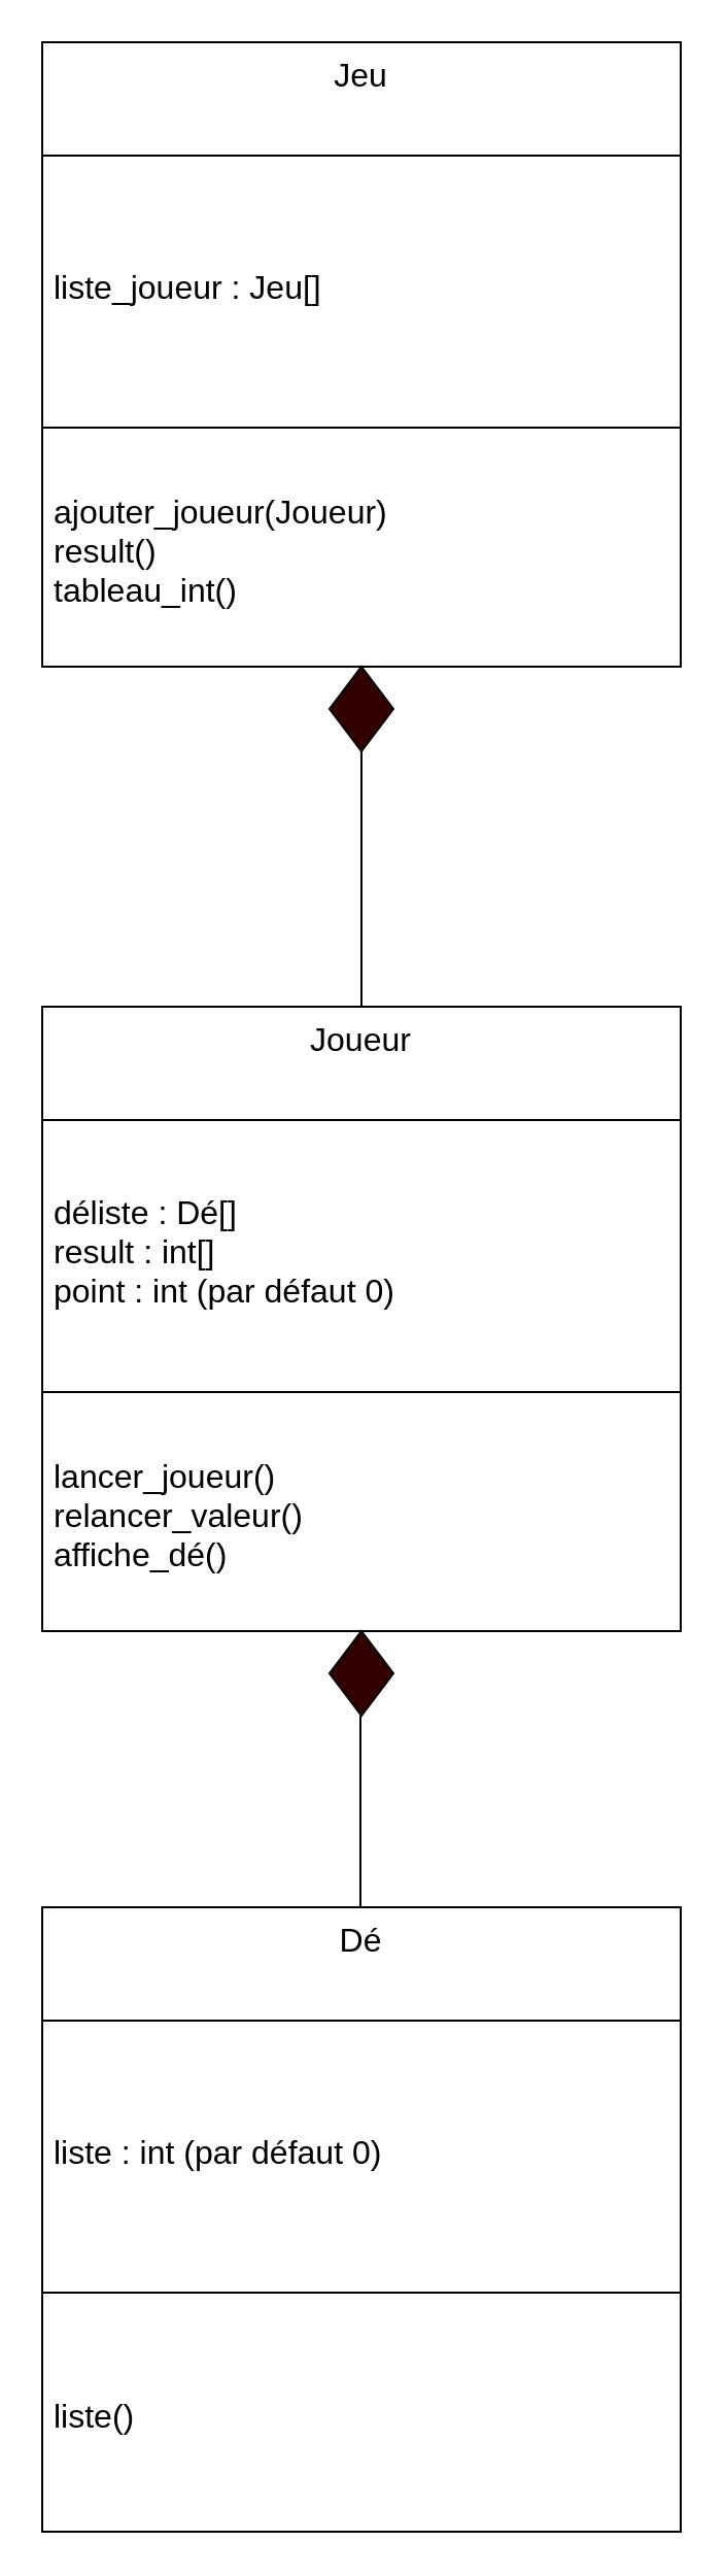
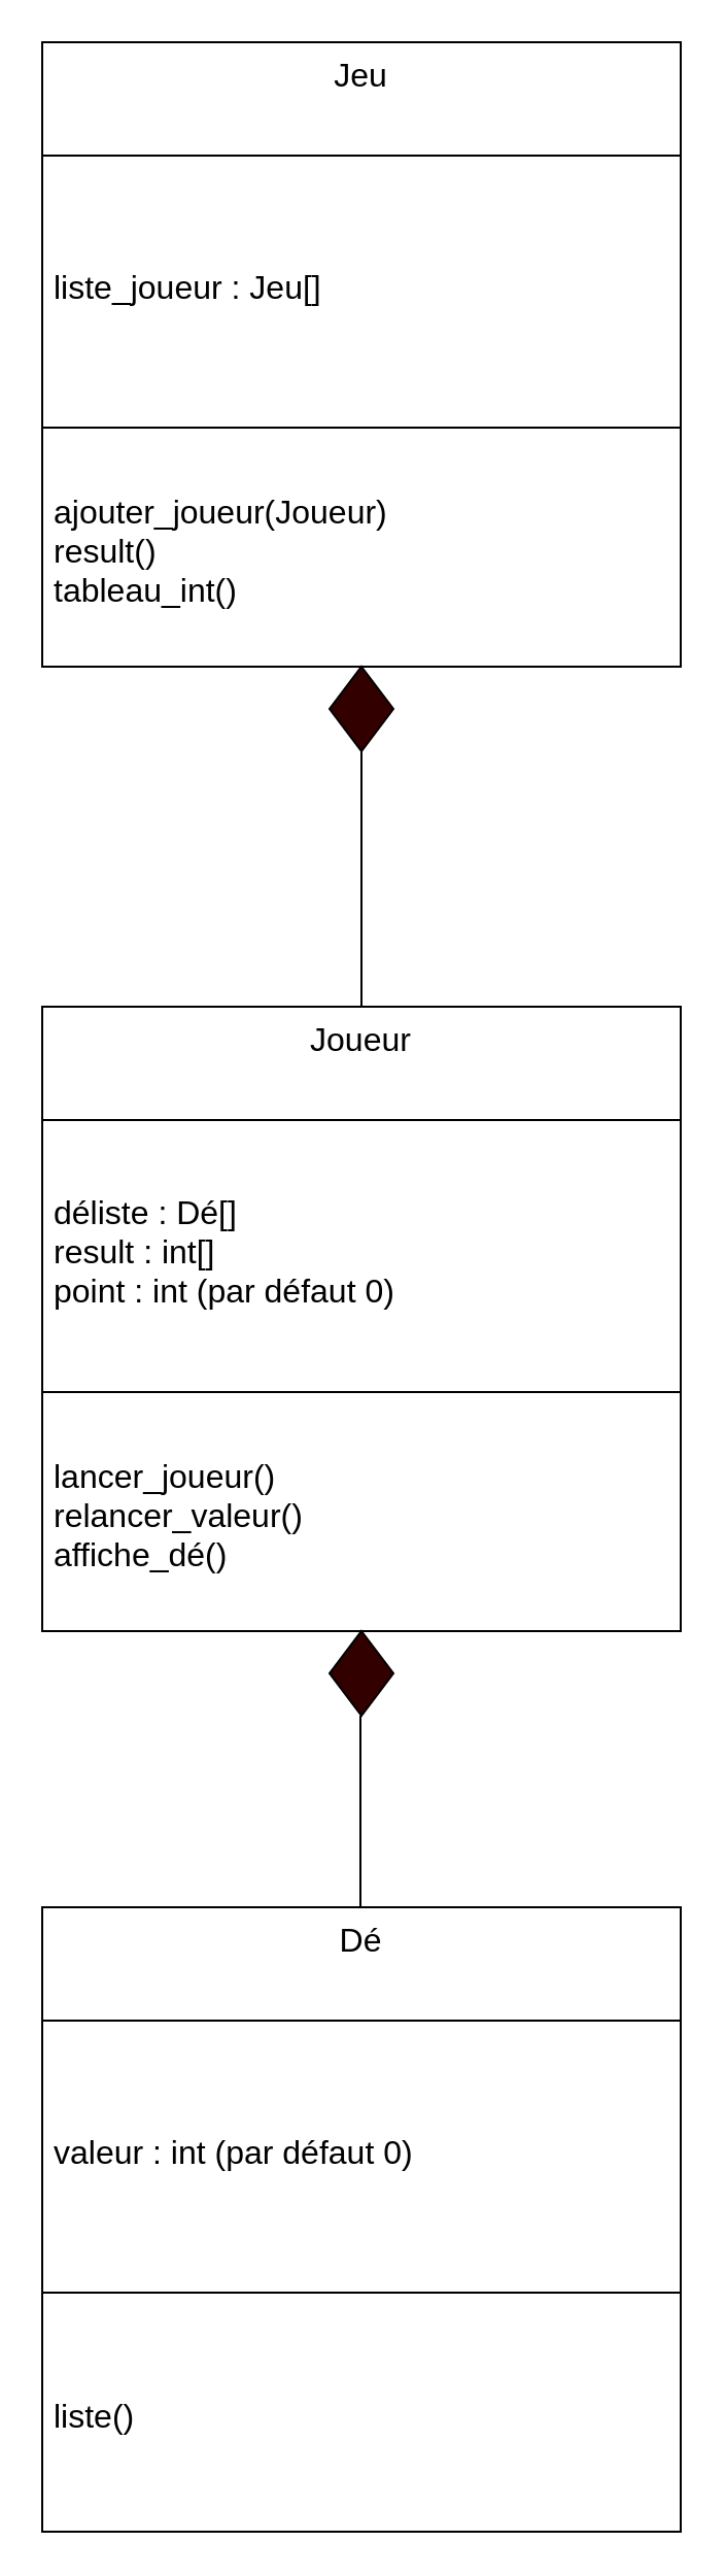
  <mxCell id="0" />
  <mxCell id="1" parent="0" />
  <mxCell id="2" value="Dé" style="swimlane;fontStyle=0;align=center;verticalAlign=top;childLayout=stackLayout;horizontal=1;startSize=55;horizontalStack=0;resizeParent=1;resizeParentMax=0;resizeLast=0;collapsible=0;marginBottom=0;html=1;whiteSpace=wrap;fontSize=16;" parent="1" vertex="1"><mxGeometry x="20" y="925" width="310" height="303" as="geometry" /></mxCell>
- <mxCell id="3" value="liste : int (par défaut 0)" style="text;html=1;strokeColor=none;fillColor=none;align=left;verticalAlign=middle;spacingLeft=4;spacingRight=4;overflow=hidden;rotatable=0;points=[[0,0.5],[1,0.5]];portConstraint=eastwest;whiteSpace=wrap;fontSize=16;" parent="2" vertex="1"><mxGeometry y="55" width="310" height="128" as="geometry" /></mxCell>
+ <mxCell id="3" value="valeur : int (par défaut 0)" style="text;html=1;strokeColor=none;fillColor=none;align=left;verticalAlign=middle;spacingLeft=4;spacingRight=4;overflow=hidden;rotatable=0;points=[[0,0.5],[1,0.5]];portConstraint=eastwest;whiteSpace=wrap;fontSize=16;" parent="2" vertex="1"><mxGeometry y="55" width="310" height="128" as="geometry" /></mxCell>
  <mxCell id="4" value="" style="line;strokeWidth=1;fillColor=none;align=left;verticalAlign=middle;spacingTop=-1;spacingLeft=3;spacingRight=3;rotatable=0;labelPosition=right;points=[];portConstraint=eastwest;fontSize=16;" parent="2" vertex="1"><mxGeometry y="183" width="310" height="8" as="geometry" /></mxCell>
  <mxCell id="5" value="liste()" style="text;html=1;strokeColor=none;fillColor=none;align=left;verticalAlign=middle;spacingLeft=4;spacingRight=4;overflow=hidden;rotatable=0;points=[[0,0.5],[1,0.5]];portConstraint=eastwest;whiteSpace=wrap;fontSize=16;" parent="2" vertex="1"><mxGeometry y="191" width="310" height="112" as="geometry" /></mxCell>
  <mxCell id="6" value="Joueur" style="swimlane;fontStyle=0;align=center;verticalAlign=top;childLayout=stackLayout;horizontal=1;startSize=55;horizontalStack=0;resizeParent=1;resizeParentMax=0;resizeLast=0;collapsible=0;marginBottom=0;html=1;whiteSpace=wrap;fontSize=16;" parent="1" vertex="1"><mxGeometry x="20" y="488" width="310" height="303" as="geometry" /></mxCell>
  <mxCell id="7" value="&lt;div&gt;déliste : Dé[]&lt;/div&gt;&lt;div&gt;result : int[]&lt;/div&gt;&lt;div&gt;point : int (par défaut 0)&lt;br&gt; &lt;/div&gt;" style="text;html=1;strokeColor=none;fillColor=none;align=left;verticalAlign=middle;spacingLeft=4;spacingRight=4;overflow=hidden;rotatable=0;points=[[0,0.5],[1,0.5]];portConstraint=eastwest;whiteSpace=wrap;fontSize=16;" parent="6" vertex="1"><mxGeometry y="55" width="310" height="128" as="geometry" /></mxCell>
  <mxCell id="8" value="" style="line;strokeWidth=1;fillColor=none;align=left;verticalAlign=middle;spacingTop=-1;spacingLeft=3;spacingRight=3;rotatable=0;labelPosition=right;points=[];portConstraint=eastwest;fontSize=16;" parent="6" vertex="1"><mxGeometry y="183" width="310" height="8" as="geometry" /></mxCell>
  <mxCell id="9" value="&lt;div&gt;lancer_joueur()&lt;/div&gt;&lt;div&gt;relancer_valeur()&lt;/div&gt;&lt;div&gt;affiche_dé()&lt;br&gt;&lt;/div&gt;" style="text;html=1;strokeColor=none;fillColor=none;align=left;verticalAlign=middle;spacingLeft=4;spacingRight=4;overflow=hidden;rotatable=0;points=[[0,0.5],[1,0.5]];portConstraint=eastwest;whiteSpace=wrap;fontSize=16;" parent="6" vertex="1"><mxGeometry y="191" width="310" height="112" as="geometry" /></mxCell>
  <mxCell id="10" value="" style="endArrow=classic;html=1;rounded=0;fontSize=12;startSize=8;endSize=8;curved=1;entryX=0.503;entryY=1.018;entryDx=0;entryDy=0;entryPerimeter=0;" parent="1" source="11" target="9" edge="1"><mxGeometry width="50" height="50" relative="1" as="geometry"><mxPoint x="409" y="896" as="sourcePoint" /><mxPoint x="413" y="671" as="targetPoint" /></mxGeometry></mxCell>
  <mxCell id="11" value="" style="rhombus;whiteSpace=wrap;html=1;fontSize=16;fillColor=#330000;" parent="1" vertex="1"><mxGeometry x="159.5" width="31" height="41" as="geometry" y="791" /></mxCell>
  <mxCell id="12" value="" style="endArrow=none;html=1;rounded=0;fontSize=12;startSize=8;endSize=8;curved=1;exitX=0.5;exitY=0;exitDx=0;exitDy=0;entryX=0.5;entryY=1;entryDx=0;entryDy=0;" parent="1" edge="1"><mxGeometry width="50" height="50" relative="1" as="geometry"><mxPoint x="174.5" y="925" as="sourcePoint" /><mxPoint x="174.5" y="832" as="targetPoint" /></mxGeometry></mxCell>
  <mxCell id="13" value="Jeu" style="swimlane;fontStyle=0;align=center;verticalAlign=top;childLayout=stackLayout;horizontal=1;startSize=55;horizontalStack=0;resizeParent=1;resizeParentMax=0;resizeLast=0;collapsible=0;marginBottom=0;html=1;whiteSpace=wrap;fontSize=16;" parent="1" vertex="1"><mxGeometry x="20" y="20" width="310" height="303" as="geometry" /></mxCell>
  <mxCell id="14" value="liste_joueur : Jeu[]" style="text;html=1;strokeColor=none;fillColor=none;align=left;verticalAlign=middle;spacingLeft=4;spacingRight=4;overflow=hidden;rotatable=0;points=[[0,0.5],[1,0.5]];portConstraint=eastwest;whiteSpace=wrap;fontSize=16;" parent="13" vertex="1"><mxGeometry y="55" width="310" height="128" as="geometry" /></mxCell>
  <mxCell id="15" value="" style="line;strokeWidth=1;fillColor=none;align=left;verticalAlign=middle;spacingTop=-1;spacingLeft=3;spacingRight=3;rotatable=0;labelPosition=right;points=[];portConstraint=eastwest;fontSize=16;" parent="13" vertex="1"><mxGeometry y="183" width="310" height="8" as="geometry" /></mxCell>
  <mxCell id="16" value="&lt;div&gt;ajouter_joueur(Joueur)&lt;/div&gt;&lt;div&gt;result()&lt;/div&gt;&lt;div&gt;tableau_int()&lt;br&gt;&lt;/div&gt;" style="text;html=1;strokeColor=none;fillColor=none;align=left;verticalAlign=middle;spacingLeft=4;spacingRight=4;overflow=hidden;rotatable=0;points=[[0,0.5],[1,0.5]];portConstraint=eastwest;whiteSpace=wrap;fontSize=16;" parent="13" vertex="1"><mxGeometry y="191" width="310" height="112" as="geometry" /></mxCell>
  <mxCell id="17" value="" style="endArrow=classic;html=1;rounded=0;fontSize=12;startSize=8;endSize=8;curved=1;entryX=0.503;entryY=1.018;entryDx=0;entryDy=0;entryPerimeter=0;" parent="1" source="18" target="16" edge="1"><mxGeometry width="50" height="50" relative="1" as="geometry"><mxPoint x="409" y="428" as="sourcePoint" /><mxPoint x="413" y="203" as="targetPoint" /></mxGeometry></mxCell>
  <mxCell id="18" value="" style="rhombus;whiteSpace=wrap;html=1;fontSize=16;fillColor=#330000;" parent="1" vertex="1"><mxGeometry x="159.5" y="323" width="31" height="41" as="geometry" /></mxCell>
  <mxCell id="19" value="" style="endArrow=none;html=1;rounded=0;fontSize=12;startSize=8;endSize=8;curved=1;entryX=0.5;entryY=1;entryDx=0;entryDy=0;" parent="1" source="6" target="18" edge="1"><mxGeometry width="50" height="50" relative="1" as="geometry"><mxPoint x="355" y="695" as="sourcePoint" /><mxPoint x="405" y="645" as="targetPoint" /></mxGeometry></mxCell>
